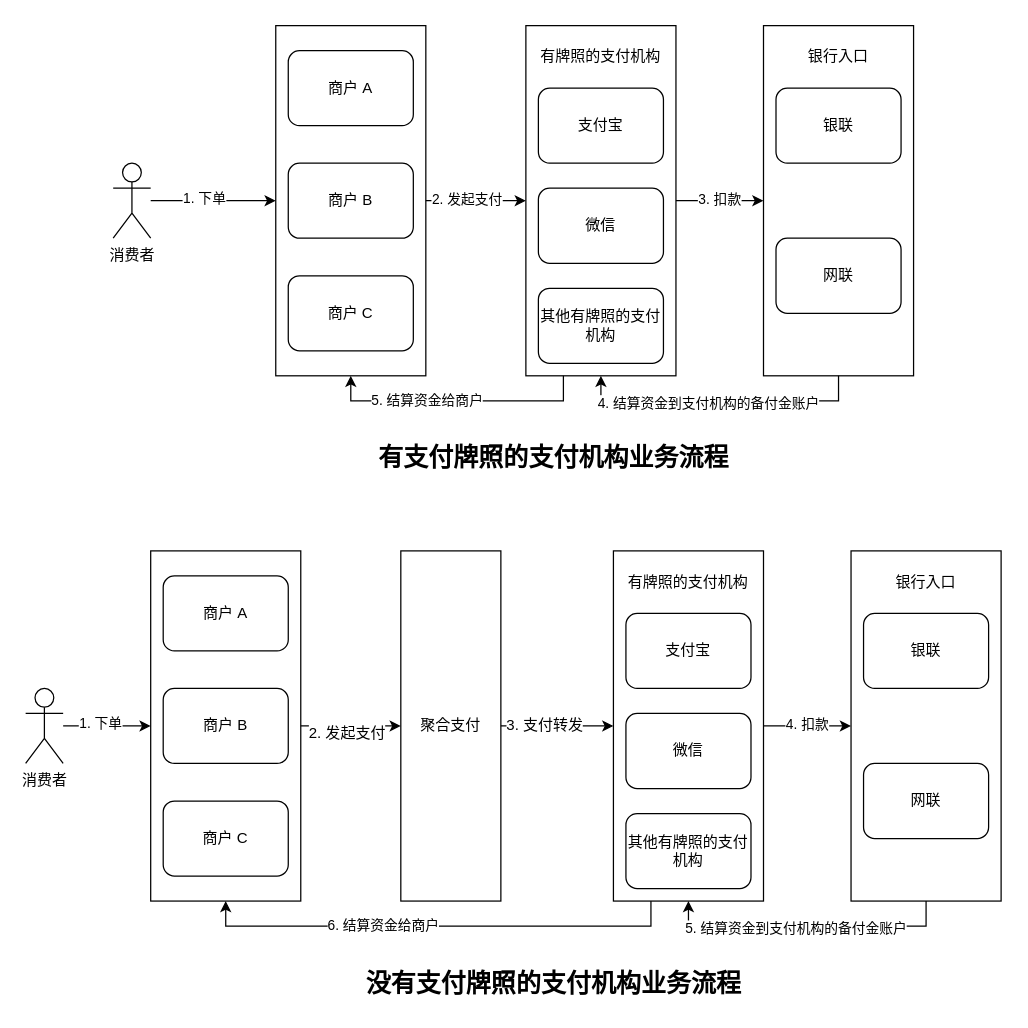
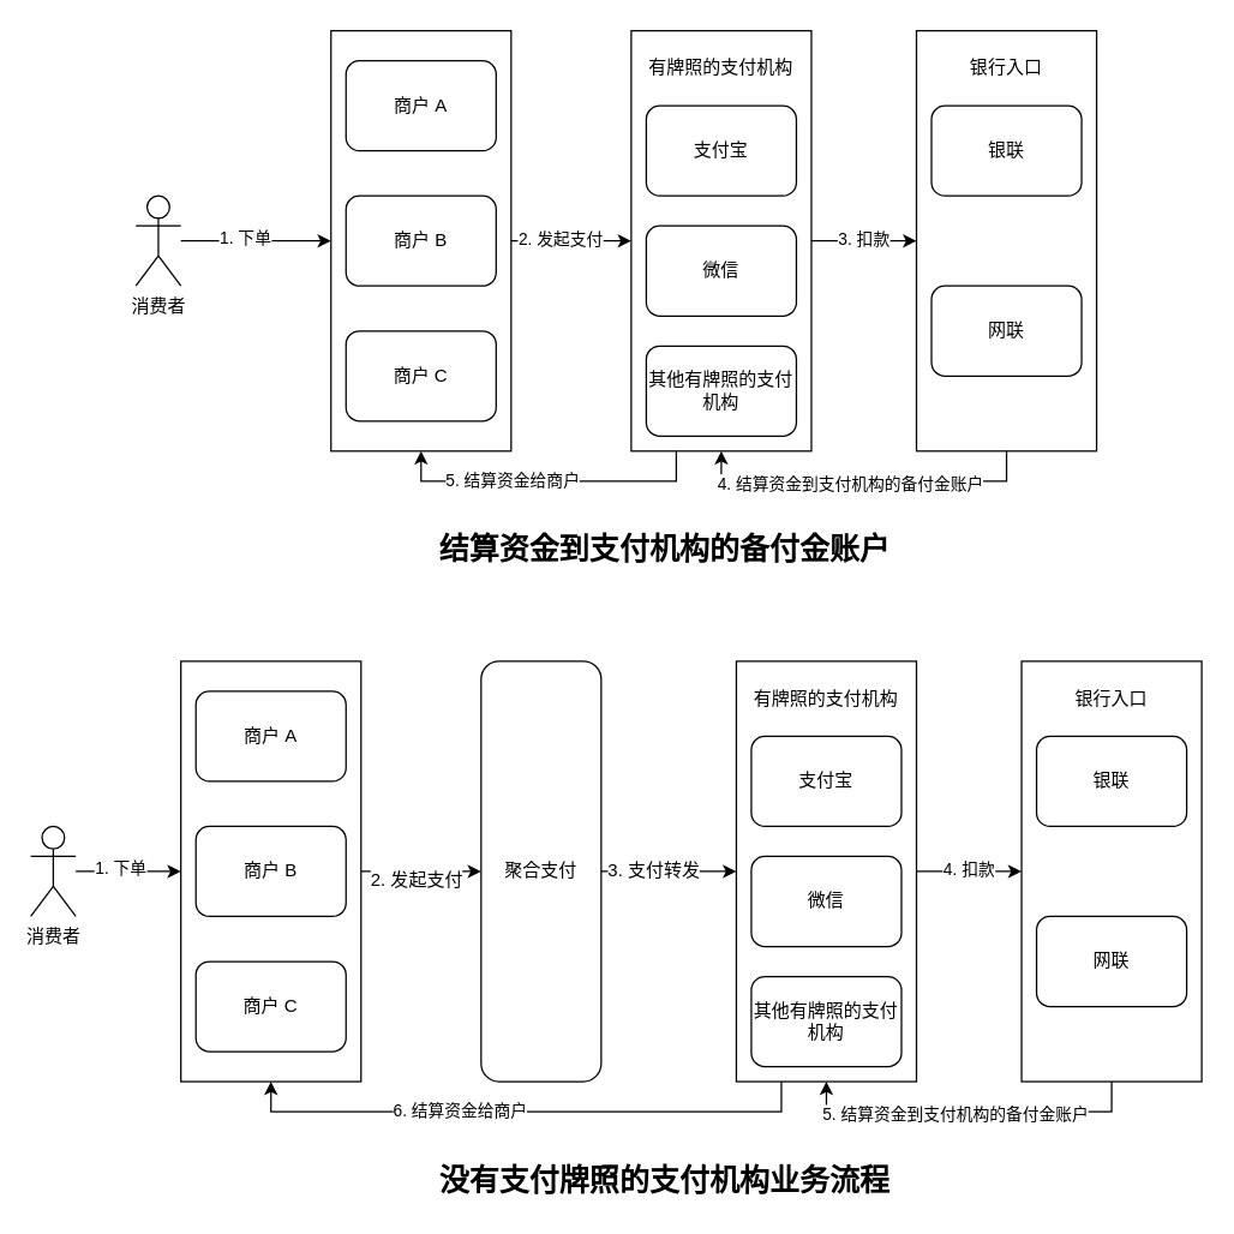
  <mxCell id="0" />
  <mxCell id="1" parent="0" />
  <mxCell id="2" value="" style="group" vertex="1" connectable="0" parent="1"><mxGeometry x="90" y="20" width="640" height="360" as="geometry" /></mxCell>
  <mxCell id="3" value="消费者" style="shape=umlActor;verticalLabelPosition=bottom;verticalAlign=top;html=1;outlineConnect=0;" parent="2" vertex="1"><mxGeometry y="110" width="30" height="60" as="geometry" /></mxCell>
  <mxCell id="4" value="" style="group" vertex="1" connectable="0" parent="2"><mxGeometry x="130" width="120" height="280" as="geometry" /></mxCell>
  <mxCell id="5" value="" style="rounded=0;whiteSpace=wrap;html=1;" parent="4" vertex="1"><mxGeometry width="120" height="280" as="geometry" /></mxCell>
  <mxCell id="6" value="商户 A" style="rounded=1;whiteSpace=wrap;html=1;" parent="4" vertex="1"><mxGeometry x="10" y="20" width="100" height="60" as="geometry" /></mxCell>
  <mxCell id="7" value="商户 B" style="rounded=1;whiteSpace=wrap;html=1;" parent="4" vertex="1"><mxGeometry x="10" y="110" width="100" height="60" as="geometry" /></mxCell>
  <mxCell id="8" value="商户 C" style="rounded=1;whiteSpace=wrap;html=1;" parent="4" vertex="1"><mxGeometry x="10" y="200" width="100" height="60" as="geometry" /></mxCell>
  <mxCell id="9" style="edgeStyle=orthogonalEdgeStyle;rounded=0;orthogonalLoop=1;jettySize=auto;html=1;entryX=0;entryY=0.5;entryDx=0;entryDy=0;" parent="2" source="3" target="5" edge="1"><mxGeometry relative="1" as="geometry" /></mxCell>
  <mxCell id="10" value="1. 下单" style="edgeLabel;html=1;align=center;verticalAlign=middle;resizable=0;points=[];" vertex="1" connectable="0" parent="9"><mxGeometry x="-0.16" y="3" relative="1" as="geometry"><mxPoint as="offset" /></mxGeometry></mxCell>
  <mxCell id="11" value="" style="group" vertex="1" connectable="0" parent="2"><mxGeometry x="330" width="120" height="280" as="geometry" /></mxCell>
  <mxCell id="12" value="" style="rounded=0;whiteSpace=wrap;html=1;" vertex="1" parent="11"><mxGeometry width="120" height="280" as="geometry" /></mxCell>
  <mxCell id="13" value="支付宝" style="rounded=1;whiteSpace=wrap;html=1;" vertex="1" parent="11"><mxGeometry x="10" y="50" width="100" height="60" as="geometry" /></mxCell>
  <mxCell id="14" value="微信" style="rounded=1;whiteSpace=wrap;html=1;" vertex="1" parent="11"><mxGeometry x="10" y="130" width="100" height="60" as="geometry" /></mxCell>
  <mxCell id="15" value="其他有牌照的支付机构" style="rounded=1;whiteSpace=wrap;html=1;" vertex="1" parent="11"><mxGeometry x="10" y="210" width="100" height="60" as="geometry" /></mxCell>
  <mxCell id="16" value="有牌照的支付机构" style="text;html=1;strokeColor=none;fillColor=none;align=center;verticalAlign=middle;whiteSpace=wrap;rounded=0;" vertex="1" parent="11"><mxGeometry x="10" y="10" width="100" height="30" as="geometry" /></mxCell>
  <mxCell id="17" value="" style="group" vertex="1" connectable="0" parent="2"><mxGeometry x="520" width="120" height="280" as="geometry" /></mxCell>
  <mxCell id="18" value="" style="rounded=0;whiteSpace=wrap;html=1;" vertex="1" parent="17"><mxGeometry width="120" height="280" as="geometry" /></mxCell>
  <mxCell id="19" value="银联" style="rounded=1;whiteSpace=wrap;html=1;" vertex="1" parent="17"><mxGeometry x="10" y="50" width="100" height="60" as="geometry" /></mxCell>
  <mxCell id="20" value="网联" style="rounded=1;whiteSpace=wrap;html=1;" vertex="1" parent="17"><mxGeometry x="10" y="170" width="100" height="60" as="geometry" /></mxCell>
  <mxCell id="21" value="银行入口" style="text;html=1;strokeColor=none;fillColor=none;align=center;verticalAlign=middle;whiteSpace=wrap;rounded=0;" vertex="1" parent="17"><mxGeometry x="10" y="10" width="100" height="30" as="geometry" /></mxCell>
  <mxCell id="22" style="edgeStyle=orthogonalEdgeStyle;rounded=0;orthogonalLoop=1;jettySize=auto;html=1;exitX=1;exitY=0.5;exitDx=0;exitDy=0;entryX=0;entryY=0.5;entryDx=0;entryDy=0;" edge="1" parent="2" source="5" target="12"><mxGeometry relative="1" as="geometry" /></mxCell>
  <mxCell id="23" value="2. 发起支付" style="edgeLabel;html=1;align=center;verticalAlign=middle;resizable=0;points=[];" vertex="1" connectable="0" parent="22"><mxGeometry x="-0.2" y="2" relative="1" as="geometry"><mxPoint as="offset" /></mxGeometry></mxCell>
  <mxCell id="24" style="edgeStyle=orthogonalEdgeStyle;rounded=0;orthogonalLoop=1;jettySize=auto;html=1;exitX=1;exitY=0.5;exitDx=0;exitDy=0;" edge="1" parent="2" source="12" target="18"><mxGeometry relative="1" as="geometry" /></mxCell>
  <mxCell id="25" value="3. 扣款" style="edgeLabel;html=1;align=center;verticalAlign=middle;resizable=0;points=[];" vertex="1" connectable="0" parent="24"><mxGeometry x="-0.029" y="2" relative="1" as="geometry"><mxPoint as="offset" /></mxGeometry></mxCell>
  <mxCell id="26" style="edgeStyle=orthogonalEdgeStyle;rounded=0;orthogonalLoop=1;jettySize=auto;html=1;exitX=0.5;exitY=1;exitDx=0;exitDy=0;entryX=0.5;entryY=1;entryDx=0;entryDy=0;" edge="1" parent="2" source="18" target="12"><mxGeometry relative="1" as="geometry" /></mxCell>
  <mxCell id="27" value="4. 结算资金到支付机构的备付金账户" style="edgeLabel;html=1;align=center;verticalAlign=middle;resizable=0;points=[];" vertex="1" connectable="0" parent="26"><mxGeometry x="0.087" y="1" relative="1" as="geometry"><mxPoint as="offset" /></mxGeometry></mxCell>
  <mxCell id="28" style="edgeStyle=orthogonalEdgeStyle;rounded=0;orthogonalLoop=1;jettySize=auto;html=1;exitX=0.25;exitY=1;exitDx=0;exitDy=0;entryX=0.5;entryY=1;entryDx=0;entryDy=0;" edge="1" parent="2" source="12" target="5"><mxGeometry relative="1" as="geometry" /></mxCell>
  <mxCell id="29" value="5. 结算资金给商户" style="edgeLabel;html=1;align=center;verticalAlign=middle;resizable=0;points=[];" vertex="1" connectable="0" parent="28"><mxGeometry x="0.238" y="-1" relative="1" as="geometry"><mxPoint as="offset" /></mxGeometry></mxCell>
- <mxCell id="30" value="有支付牌照的支付机构业务流程" style="text;html=1;strokeColor=none;fillColor=none;align=center;verticalAlign=middle;whiteSpace=wrap;rounded=0;fontStyle=1;fontSize=20;" vertex="1" parent="2"><mxGeometry x="130" y="330" width="445" height="30" as="geometry" /></mxCell>
+ <mxCell id="30" value="结算资金到支付机构的备付金账户" style="text;html=1;strokeColor=none;fillColor=none;align=center;verticalAlign=middle;whiteSpace=wrap;rounded=0;fontStyle=1;fontSize=20;" vertex="1" parent="2"><mxGeometry x="130" y="330" width="445" height="30" as="geometry" /></mxCell>
  <mxCell id="31" value="" style="group" vertex="1" connectable="0" parent="1"><mxGeometry x="20" y="440" width="640" height="360" as="geometry" /></mxCell>
  <mxCell id="32" value="消费者" style="shape=umlActor;verticalLabelPosition=bottom;verticalAlign=top;html=1;outlineConnect=0;" vertex="1" parent="31"><mxGeometry y="110" width="30" height="60" as="geometry" /></mxCell>
  <mxCell id="33" value="" style="group" vertex="1" connectable="0" parent="31"><mxGeometry x="100" width="120" height="280" as="geometry" /></mxCell>
  <mxCell id="34" value="" style="rounded=0;whiteSpace=wrap;html=1;" vertex="1" parent="33"><mxGeometry width="120" height="280" as="geometry" /></mxCell>
  <mxCell id="35" value="商户 A" style="rounded=1;whiteSpace=wrap;html=1;" vertex="1" parent="33"><mxGeometry x="10" y="20" width="100" height="60" as="geometry" /></mxCell>
  <mxCell id="36" value="商户 B" style="rounded=1;whiteSpace=wrap;html=1;" vertex="1" parent="33"><mxGeometry x="10" y="110" width="100" height="60" as="geometry" /></mxCell>
  <mxCell id="37" value="商户 C" style="rounded=1;whiteSpace=wrap;html=1;" vertex="1" parent="33"><mxGeometry x="10" y="200" width="100" height="60" as="geometry" /></mxCell>
  <mxCell id="38" style="edgeStyle=orthogonalEdgeStyle;rounded=0;orthogonalLoop=1;jettySize=auto;html=1;entryX=0;entryY=0.5;entryDx=0;entryDy=0;" edge="1" parent="31" source="32" target="34"><mxGeometry relative="1" as="geometry" /></mxCell>
  <mxCell id="39" value="1. 下单" style="edgeLabel;html=1;align=center;verticalAlign=middle;resizable=0;points=[];" vertex="1" connectable="0" parent="38"><mxGeometry x="-0.16" y="3" relative="1" as="geometry"><mxPoint as="offset" /></mxGeometry></mxCell>
  <mxCell id="40" style="edgeStyle=orthogonalEdgeStyle;rounded=0;orthogonalLoop=1;jettySize=auto;html=1;exitX=0.25;exitY=1;exitDx=0;exitDy=0;entryX=0.5;entryY=1;entryDx=0;entryDy=0;" edge="1" parent="31" source="50" target="34"><mxGeometry relative="1" as="geometry" /></mxCell>
  <mxCell id="41" value="6. 结算资金给商户" style="edgeLabel;html=1;align=center;verticalAlign=middle;resizable=0;points=[];" vertex="1" connectable="0" parent="40"><mxGeometry x="0.238" y="-1" relative="1" as="geometry"><mxPoint as="offset" /></mxGeometry></mxCell>
  <mxCell id="42" value="没有支付牌照的支付机构业务流程" style="text;html=1;strokeColor=none;fillColor=none;align=center;verticalAlign=middle;whiteSpace=wrap;rounded=0;fontStyle=1;fontSize=20;" vertex="1" parent="31"><mxGeometry x="200" y="330" width="445" height="30" as="geometry" /></mxCell>
  <mxCell id="43" value="" style="group" vertex="1" connectable="0" parent="31"><mxGeometry x="300" width="80" height="280" as="geometry" /></mxCell>
- <mxCell id="44" value="聚合支付" style="rounded=0;whiteSpace=wrap;html=1;" vertex="1" parent="43"><mxGeometry width="80" height="280" as="geometry" /></mxCell>
+ <mxCell id="44" value="聚合支付" style="whiteSpace=wrap;html=1;rounded=1;" vertex="1" parent="43"><mxGeometry width="80" height="280" as="geometry" /></mxCell>
  <mxCell id="45" style="edgeStyle=orthogonalEdgeStyle;rounded=0;orthogonalLoop=1;jettySize=auto;html=1;fontSize=20;" edge="1" parent="31" source="34" target="44"><mxGeometry relative="1" as="geometry" /></mxCell>
  <mxCell id="46" value="&lt;font style=&quot;font-size: 12px;&quot;&gt;2. 发起支付&lt;/font&gt;" style="edgeLabel;html=1;align=center;verticalAlign=middle;resizable=0;points=[];fontSize=20;" vertex="1" connectable="0" parent="45"><mxGeometry x="-0.1" y="-1" relative="1" as="geometry"><mxPoint as="offset" /></mxGeometry></mxCell>
  <mxCell id="47" style="edgeStyle=orthogonalEdgeStyle;rounded=0;orthogonalLoop=1;jettySize=auto;html=1;fontSize=12;" edge="1" parent="31" source="44" target="50"><mxGeometry relative="1" as="geometry" /></mxCell>
  <mxCell id="48" value="3. 支付转发" style="edgeLabel;html=1;align=center;verticalAlign=middle;resizable=0;points=[];fontSize=12;" vertex="1" connectable="0" parent="47"><mxGeometry x="-0.24" y="1" relative="1" as="geometry"><mxPoint as="offset" /></mxGeometry></mxCell>
  <mxCell id="49" value="" style="group" vertex="1" connectable="0" parent="31"><mxGeometry x="470" width="120" height="280" as="geometry" /></mxCell>
  <mxCell id="50" value="" style="rounded=0;whiteSpace=wrap;html=1;" vertex="1" parent="49"><mxGeometry width="120" height="280" as="geometry" /></mxCell>
  <mxCell id="51" value="支付宝" style="rounded=1;whiteSpace=wrap;html=1;" vertex="1" parent="49"><mxGeometry x="10" y="50" width="100" height="60" as="geometry" /></mxCell>
  <mxCell id="52" value="微信" style="rounded=1;whiteSpace=wrap;html=1;" vertex="1" parent="49"><mxGeometry x="10" y="130" width="100" height="60" as="geometry" /></mxCell>
  <mxCell id="53" value="其他有牌照的支付机构" style="rounded=1;whiteSpace=wrap;html=1;" vertex="1" parent="49"><mxGeometry x="10" y="210" width="100" height="60" as="geometry" /></mxCell>
  <mxCell id="54" value="有牌照的支付机构" style="text;html=1;strokeColor=none;fillColor=none;align=center;verticalAlign=middle;whiteSpace=wrap;rounded=0;" vertex="1" parent="49"><mxGeometry x="10" y="10" width="100" height="30" as="geometry" /></mxCell>
  <mxCell id="55" value="" style="group" vertex="1" connectable="0" parent="1"><mxGeometry x="680" y="440" width="120" height="280" as="geometry" /></mxCell>
  <mxCell id="56" value="" style="rounded=0;whiteSpace=wrap;html=1;" vertex="1" parent="55"><mxGeometry width="120" height="280" as="geometry" /></mxCell>
  <mxCell id="57" value="银联" style="rounded=1;whiteSpace=wrap;html=1;" vertex="1" parent="55"><mxGeometry x="10" y="50" width="100" height="60" as="geometry" /></mxCell>
  <mxCell id="58" value="网联" style="rounded=1;whiteSpace=wrap;html=1;" vertex="1" parent="55"><mxGeometry x="10" y="170" width="100" height="60" as="geometry" /></mxCell>
  <mxCell id="59" value="银行入口" style="text;html=1;strokeColor=none;fillColor=none;align=center;verticalAlign=middle;whiteSpace=wrap;rounded=0;" vertex="1" parent="55"><mxGeometry x="10" y="10" width="100" height="30" as="geometry" /></mxCell>
  <mxCell id="60" style="edgeStyle=orthogonalEdgeStyle;rounded=0;orthogonalLoop=1;jettySize=auto;html=1;exitX=1;exitY=0.5;exitDx=0;exitDy=0;" edge="1" parent="1" source="50" target="56"><mxGeometry relative="1" as="geometry" /></mxCell>
  <mxCell id="61" value="4. 扣款" style="edgeLabel;html=1;align=center;verticalAlign=middle;resizable=0;points=[];" vertex="1" connectable="0" parent="60"><mxGeometry x="-0.029" y="2" relative="1" as="geometry"><mxPoint as="offset" /></mxGeometry></mxCell>
  <mxCell id="62" style="edgeStyle=orthogonalEdgeStyle;rounded=0;orthogonalLoop=1;jettySize=auto;html=1;exitX=0.5;exitY=1;exitDx=0;exitDy=0;entryX=0.5;entryY=1;entryDx=0;entryDy=0;" edge="1" parent="1" source="56" target="50"><mxGeometry relative="1" as="geometry" /></mxCell>
  <mxCell id="63" value="5. 结算资金到支付机构的备付金账户" style="edgeLabel;html=1;align=center;verticalAlign=middle;resizable=0;points=[];" vertex="1" connectable="0" parent="62"><mxGeometry x="0.087" y="1" relative="1" as="geometry"><mxPoint as="offset" /></mxGeometry></mxCell>
